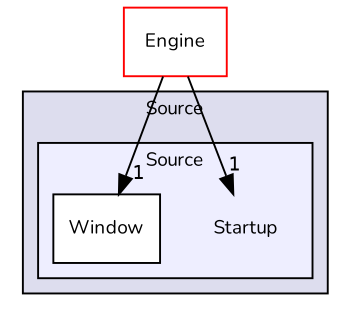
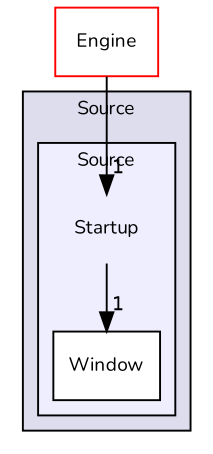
  digraph {
    compound=true
    fontname=Nunito
    node [fontname=Nunito fontsize=10 shape=box fillcolor=white style=filled]
    edge [fontname=Nunito headlabel=1 labeldistance=1.5 labelfontname=Helvetica labelfontsize=10]
    n1 [label=Startup shape=plaintext fillcolor="" style=""]
    n2 [color=black label=Window]
    n3 [color=red label=Engine]
    subgraph cluster_1 {
      bgcolor="#ddddee"
      fontsize=10
      label=Source
      pencolor=black
      subgraph cluster_2 {
        bgcolor="#eeeeff"
        fontsize=10
        label=Source
        pencolor=black
        n1
        n2
      }
    }
-   n3 -> n2
+   n1 -> n2
    n3 -> n1
  }
